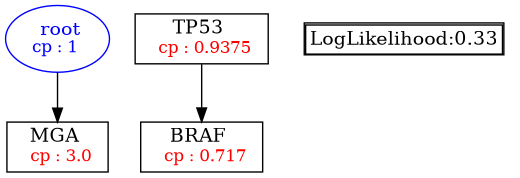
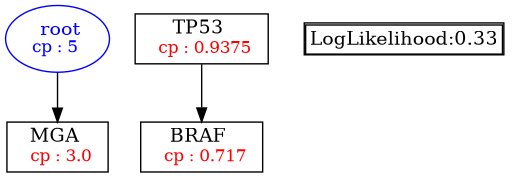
  digraph {
    fontsize=10
    node [shape=box]
-   n1 [color=Blue label=<<font color='Blue'> root</font><br/><font color='Blue' POINT-SIZE='12'>cp : 1 </font>> shape=oval]
+   n1 [color=Blue label=<<font color='Blue'> root</font><br/><font color='Blue' POINT-SIZE='12'>cp : 5 </font>> shape=oval]
    n2 [label=<MGA <br/> <font color='Red' POINT-SIZE='12'> cp : 3.0 </font>>]
    n3 [label=<TP53 <br/> <font color='Red' POINT-SIZE='12'> cp : 0.9375 </font>>]
    n4 [label=<BRAF <br/> <font color='Red' POINT-SIZE='12'> cp : 0.717 </font>>]
    n5 [label=<<TABLE BORDER="1" CELLBORDER="1" CELLSPACING="0" >     <TR><TD ALIGN="LEFT">LogLikelihood:0.33</TD></TR>     </TABLE>> shape=plaintext]
    n1 -> n2
    n3 -> n4
  }
